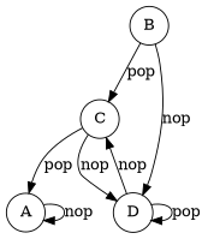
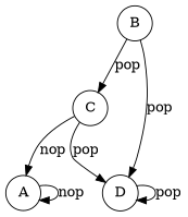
  digraph {
    rankdir=TB
    node [shape=circle]
    A
    B
    C
    D
    A -> A [label=nop]
    B -> C [label=pop]
-   B -> D [label=nop]
-   C -> A [label=pop]
-   C -> D [label=nop]
-   D -> C [label=nop]
+   B -> D [label=pop]
+   C -> A [label=nop]
+   C -> D [label=pop]
    D -> D [label=pop]
  }
